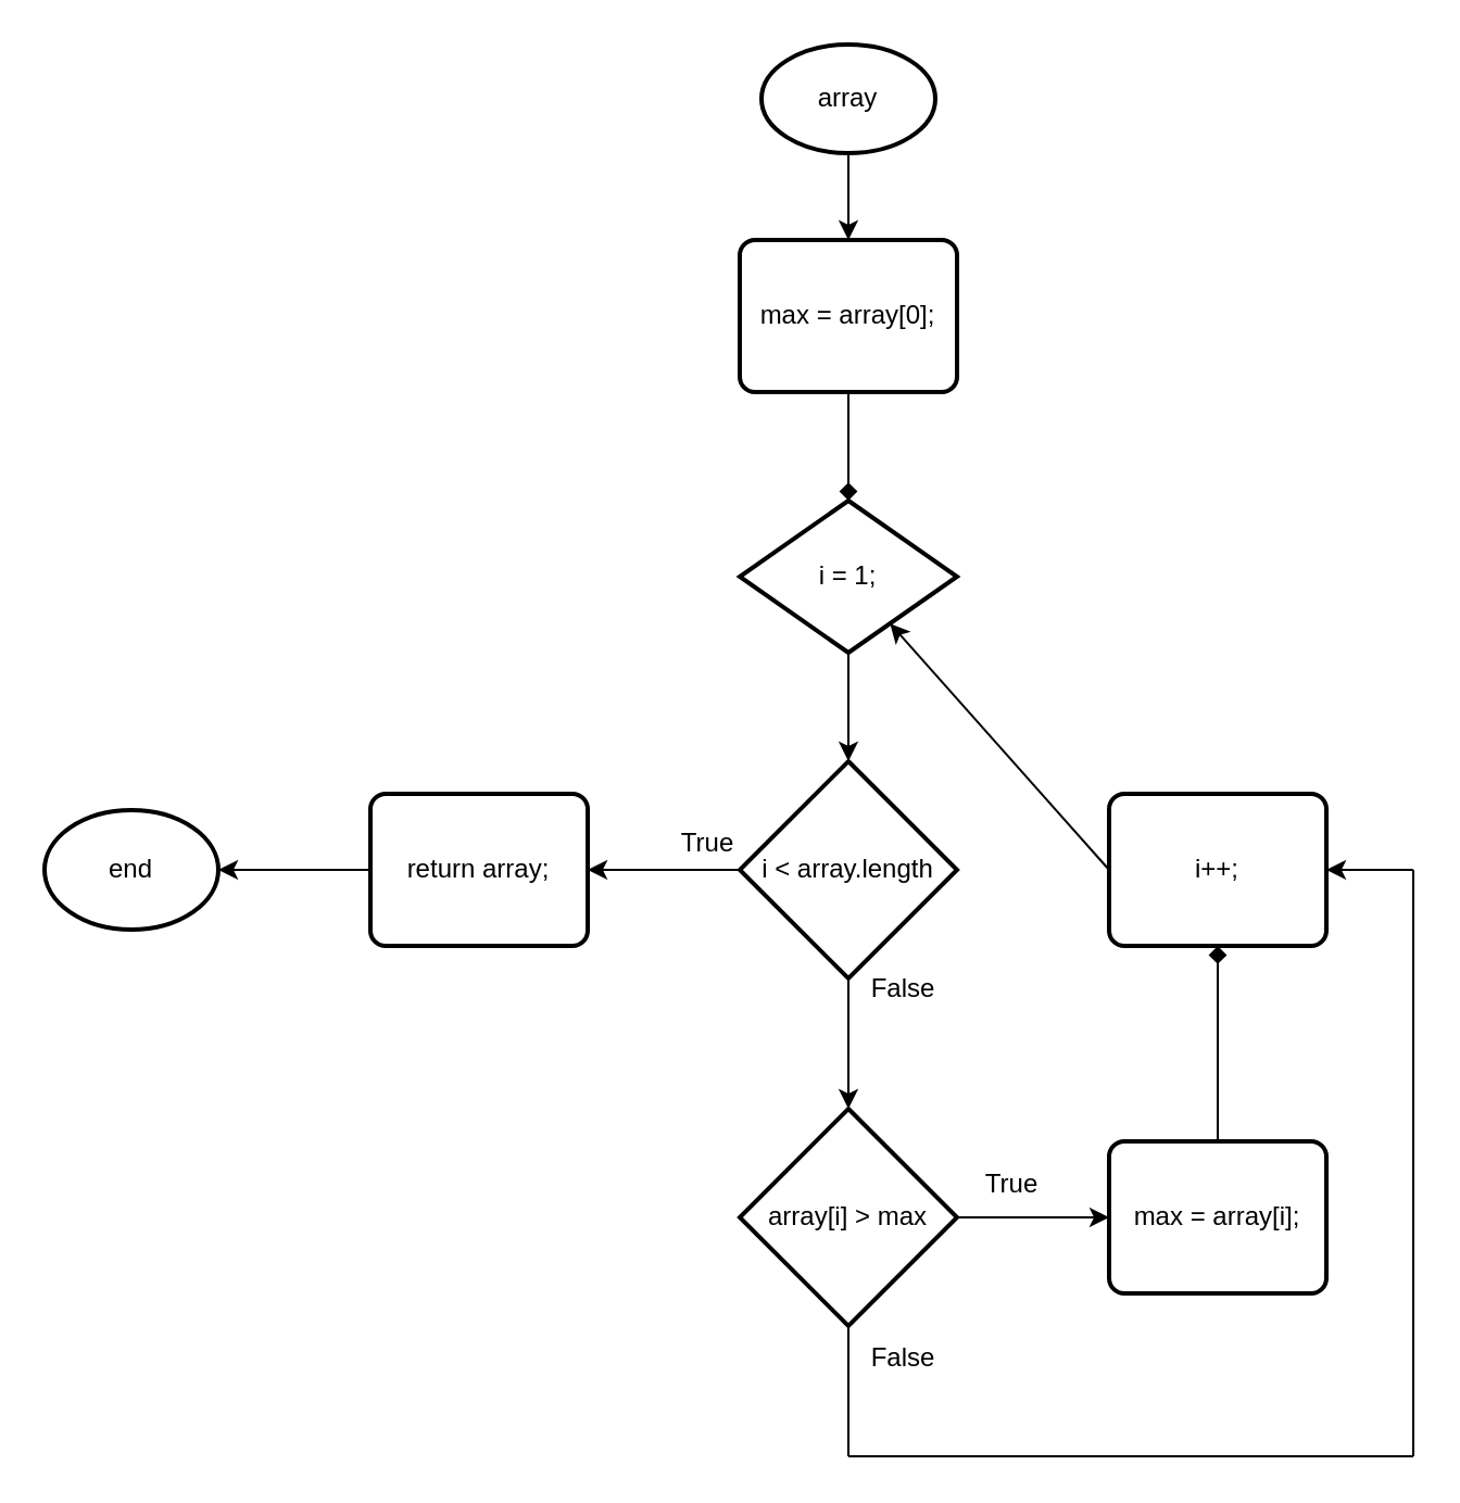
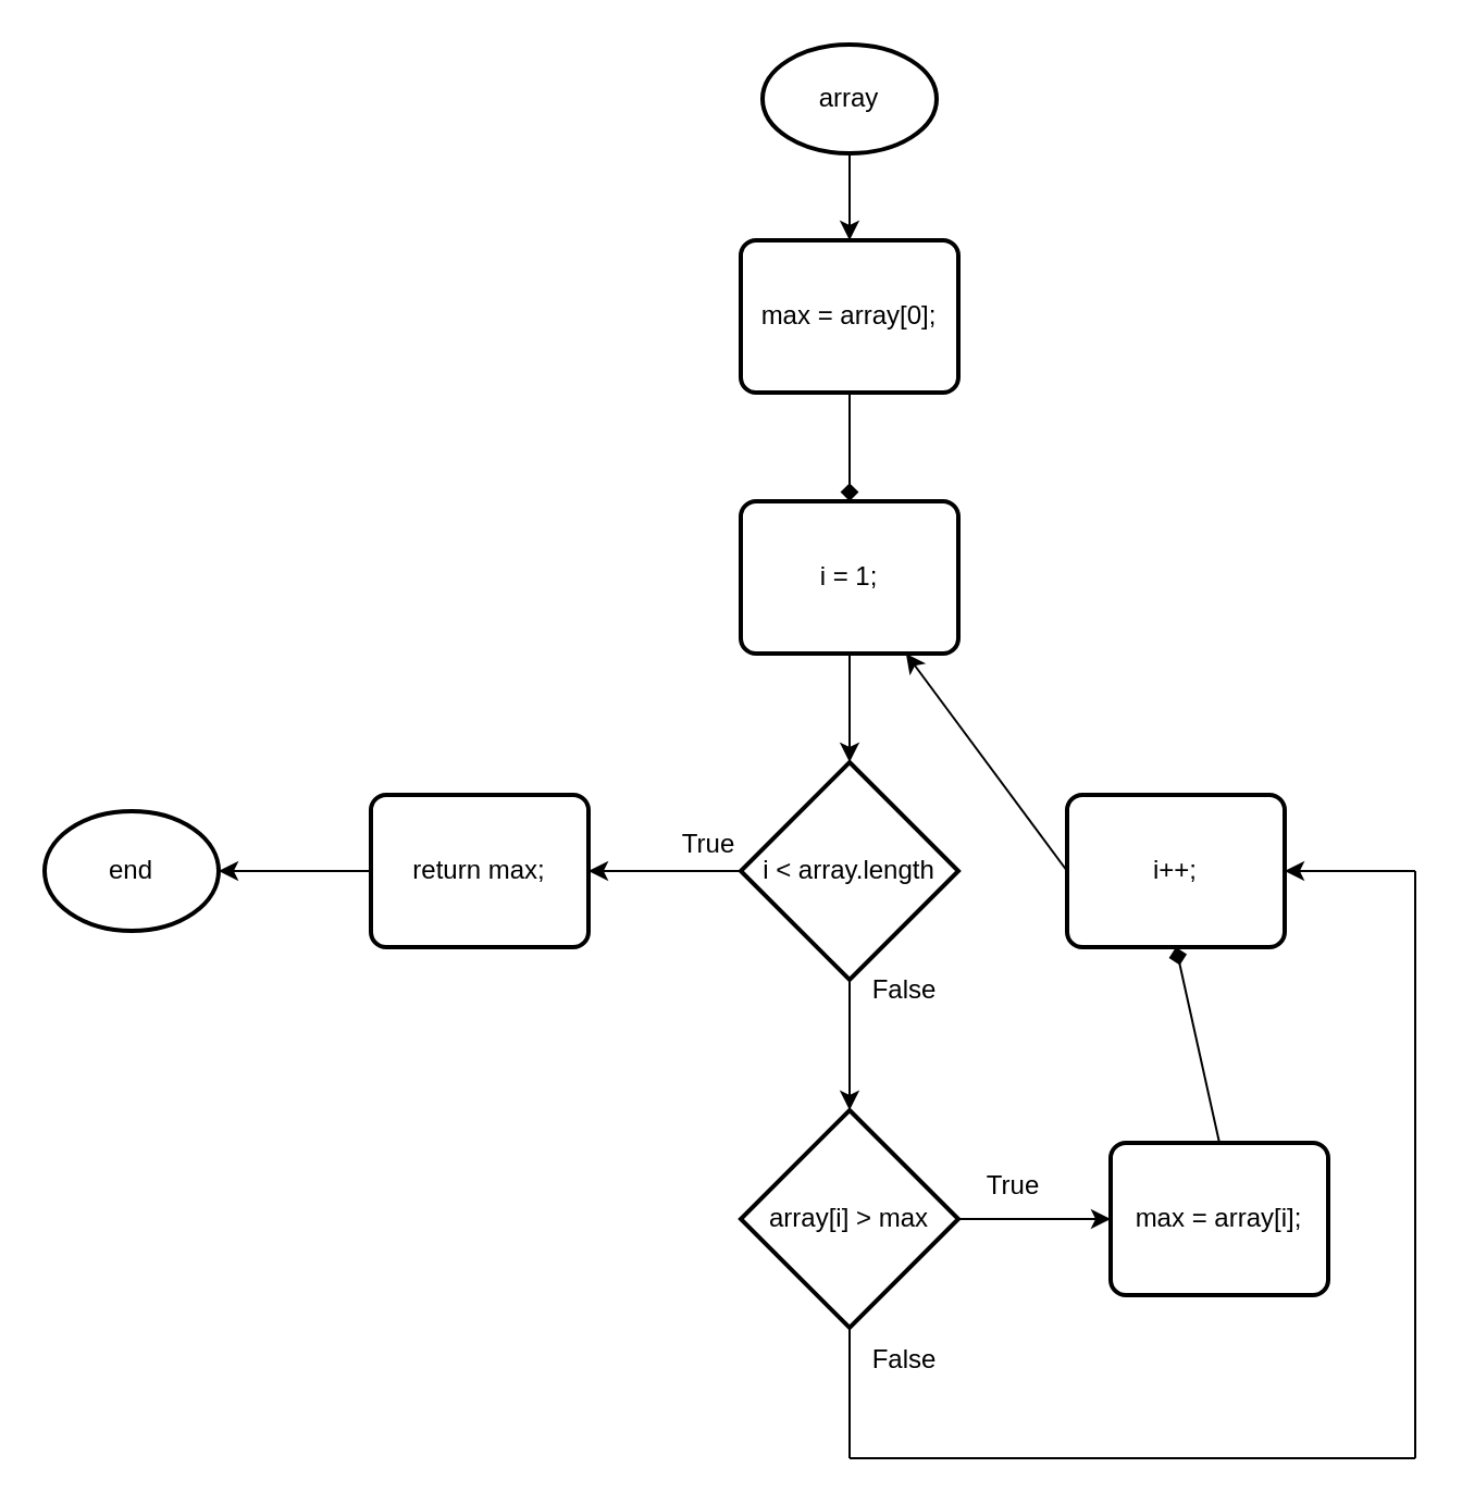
  <mxCell id="0" />
  <mxCell id="1" parent="0" />
  <mxCell id="2" value="array" style="strokeWidth=2;html=1;shape=mxgraph.flowchart.start_1;whiteSpace=wrap;" vertex="1" parent="1"><mxGeometry x="350" y="20" width="80" height="50" as="geometry" /></mxCell>
  <mxCell id="3" value="" style="endArrow=classic;html=1;rounded=0;exitX=0.5;exitY=1;exitDx=0;exitDy=0;exitPerimeter=0;" edge="1" parent="1" source="2"><mxGeometry width="50" height="50" relative="1" as="geometry"><mxPoint x="350" y="360" as="sourcePoint" /><mxPoint x="390" y="110" as="targetPoint" /></mxGeometry></mxCell>
  <mxCell id="4" value="max = array[0];" style="rounded=1;whiteSpace=wrap;html=1;absoluteArcSize=1;arcSize=14;strokeWidth=2;" vertex="1" parent="1"><mxGeometry x="340" y="110" width="100" height="70" as="geometry" /></mxCell>
  <mxCell id="5" value="i &amp;lt; array.length" style="strokeWidth=2;html=1;shape=mxgraph.flowchart.decision;whiteSpace=wrap;" vertex="1" parent="1"><mxGeometry x="340" y="350" width="100" height="100" as="geometry" /></mxCell>
  <mxCell id="6" value="" style="endArrow=diamond;html=1;rounded=0;entryX=0.5;entryY=0;entryDx=0;entryDy=0;" edge="1" parent="1" source="4" target="7"><mxGeometry width="50" height="50" relative="1" as="geometry"><mxPoint x="390" y="210" as="sourcePoint" /><mxPoint x="390" y="210" as="targetPoint" /></mxGeometry></mxCell>
- <mxCell id="7" value="i = 1;" style="rhombus;whiteSpace=wrap;html=1;absoluteArcSize=1;arcSize=14;strokeWidth=2;" vertex="1" parent="1"><mxGeometry x="340" y="230" width="100" height="70" as="geometry" /></mxCell>
+ <mxCell id="7" value="i = 1;" style="rounded=1;whiteSpace=wrap;html=1;absoluteArcSize=1;arcSize=14;strokeWidth=2;" vertex="1" parent="1"><mxGeometry x="340" y="230" width="100" height="70" as="geometry" /></mxCell>
  <mxCell id="8" value="" style="endArrow=classic;html=1;rounded=0;exitDx=0;exitDy=0;entryX=0.5;entryY=0;entryDx=0;entryDy=0;entryPerimeter=0;exitX=0.5;exitY=1;" edge="1" parent="1" source="7" target="5"><mxGeometry width="50" height="50" relative="1" as="geometry"><mxPoint x="390" y="360" as="sourcePoint" /><mxPoint x="390" y="350" as="targetPoint" /></mxGeometry></mxCell>
  <mxCell id="9" value="" style="endArrow=classic;html=1;rounded=0;exitX=0.5;exitY=1;exitDx=0;exitDy=0;exitPerimeter=0;" edge="1" parent="1" source="5"><mxGeometry width="50" height="50" relative="1" as="geometry"><mxPoint x="390" y="470" as="sourcePoint" /><mxPoint x="390" y="510" as="targetPoint" /></mxGeometry></mxCell>
  <mxCell id="10" value="False" style="text;html=1;align=center;verticalAlign=middle;resizable=0;points=[];autosize=1;strokeColor=none;fillColor=none;" vertex="1" parent="1"><mxGeometry x="390" y="440" width="50" height="30" as="geometry" /></mxCell>
  <mxCell id="11" value="array[i] &amp;gt; max" style="strokeWidth=2;html=1;shape=mxgraph.flowchart.decision;whiteSpace=wrap;" vertex="1" parent="1"><mxGeometry x="340" y="510" width="100" height="100" as="geometry" /></mxCell>
  <mxCell id="12" value="" style="endArrow=classic;html=1;rounded=0;exitX=1;exitY=0.5;exitDx=0;exitDy=0;exitPerimeter=0;" edge="1" parent="1" source="11"><mxGeometry width="50" height="50" relative="1" as="geometry"><mxPoint x="460" y="560" as="sourcePoint" /><mxPoint x="510" y="560" as="targetPoint" /></mxGeometry></mxCell>
  <mxCell id="13" value="True" style="text;html=1;align=center;verticalAlign=middle;resizable=0;points=[];autosize=1;strokeColor=none;fillColor=none;" vertex="1" parent="1"><mxGeometry x="440" y="530" width="50" height="30" as="geometry" /></mxCell>
- <mxCell id="14" value="i++;" style="rounded=1;whiteSpace=wrap;html=1;absoluteArcSize=1;arcSize=14;strokeWidth=2;" vertex="1" parent="1"><mxGeometry x="510" y="365" width="100" height="70" as="geometry" /></mxCell>
+ <mxCell id="14" value="i++;" style="rounded=1;whiteSpace=wrap;html=1;absoluteArcSize=1;arcSize=14;strokeWidth=2;" vertex="1" parent="1"><mxGeometry x="490" y="365" width="100" height="70" as="geometry" /></mxCell>
  <mxCell id="15" value="" style="endArrow=diamond;html=1;rounded=0;exitX=0.5;exitY=0;exitDx=0;exitDy=0;entryX=0.5;entryY=1;entryDx=0;entryDy=0;" edge="1" parent="1" source="22" target="14"><mxGeometry width="50" height="50" relative="1" as="geometry"><mxPoint x="560" y="510" as="sourcePoint" /><mxPoint x="630" y="490" as="targetPoint" /></mxGeometry></mxCell>
  <mxCell id="16" value="" style="endArrow=classic;html=1;rounded=0;exitX=0;exitY=0.5;exitDx=0;exitDy=0;" edge="1" parent="1" source="14" target="7"><mxGeometry width="50" height="50" relative="1" as="geometry"><mxPoint x="470" y="400" as="sourcePoint" /><mxPoint x="540" y="400" as="targetPoint" /></mxGeometry></mxCell>
  <mxCell id="17" value="" style="endArrow=none;html=1;rounded=0;entryX=0.5;entryY=1;entryDx=0;entryDy=0;entryPerimeter=0;" edge="1" parent="1" target="11"><mxGeometry width="50" height="50" relative="1" as="geometry"><mxPoint x="390" y="670" as="sourcePoint" /><mxPoint x="410" y="530" as="targetPoint" /></mxGeometry></mxCell>
  <mxCell id="18" value="" style="endArrow=none;html=1;rounded=0;" edge="1" parent="1"><mxGeometry width="50" height="50" relative="1" as="geometry"><mxPoint x="390" y="670" as="sourcePoint" /><mxPoint x="650" y="670" as="targetPoint" /></mxGeometry></mxCell>
  <mxCell id="19" value="" style="endArrow=none;html=1;rounded=0;" edge="1" parent="1"><mxGeometry width="50" height="50" relative="1" as="geometry"><mxPoint x="650" y="400" as="sourcePoint" /><mxPoint x="650" y="670" as="targetPoint" /></mxGeometry></mxCell>
  <mxCell id="20" value="" style="endArrow=classic;html=1;rounded=0;entryX=1;entryY=0.5;entryDx=0;entryDy=0;" edge="1" parent="1" target="14"><mxGeometry width="50" height="50" relative="1" as="geometry"><mxPoint x="650" y="400" as="sourcePoint" /><mxPoint x="630" y="440" as="targetPoint" /></mxGeometry></mxCell>
  <mxCell id="21" value="False" style="text;html=1;align=center;verticalAlign=middle;resizable=0;points=[];autosize=1;strokeColor=none;fillColor=none;" vertex="1" parent="1"><mxGeometry x="390" y="610" width="50" height="30" as="geometry" /></mxCell>
  <mxCell id="22" value="max = array[i];" style="rounded=1;whiteSpace=wrap;html=1;absoluteArcSize=1;arcSize=14;strokeWidth=2;" vertex="1" parent="1"><mxGeometry x="510" y="525" width="100" height="70" as="geometry" /></mxCell>
  <mxCell id="23" value="" style="endArrow=classic;html=1;rounded=0;exitX=0;exitY=0.5;exitDx=0;exitDy=0;exitPerimeter=0;" edge="1" parent="1" source="5"><mxGeometry width="50" height="50" relative="1" as="geometry"><mxPoint x="220" y="390" as="sourcePoint" /><mxPoint x="270" y="400" as="targetPoint" /></mxGeometry></mxCell>
  <mxCell id="24" value="end" style="strokeWidth=2;html=1;shape=mxgraph.flowchart.start_1;whiteSpace=wrap;" vertex="1" parent="1"><mxGeometry x="20" y="372.5" width="80" height="55" as="geometry" /></mxCell>
- <mxCell id="25" value="return array;" style="rounded=1;whiteSpace=wrap;html=1;absoluteArcSize=1;arcSize=14;strokeWidth=2;" vertex="1" parent="1"><mxGeometry x="170" y="365" width="100" height="70" as="geometry" /></mxCell>
+ <mxCell id="25" value="return max;" style="rounded=1;whiteSpace=wrap;html=1;absoluteArcSize=1;arcSize=14;strokeWidth=2;" vertex="1" parent="1"><mxGeometry x="170" y="365" width="100" height="70" as="geometry" /></mxCell>
  <mxCell id="26" value="" style="endArrow=classic;html=1;rounded=0;exitX=0;exitY=0.5;exitDx=0;exitDy=0;" edge="1" parent="1" source="25"><mxGeometry width="50" height="50" relative="1" as="geometry"><mxPoint x="140" y="400" as="sourcePoint" /><mxPoint x="100" y="400" as="targetPoint" /></mxGeometry></mxCell>
  <mxCell id="27" value="True" style="text;html=1;align=center;verticalAlign=middle;resizable=0;points=[];autosize=1;strokeColor=none;fillColor=none;" vertex="1" parent="1"><mxGeometry x="300" y="372.5" width="50" height="30" as="geometry" /></mxCell>
